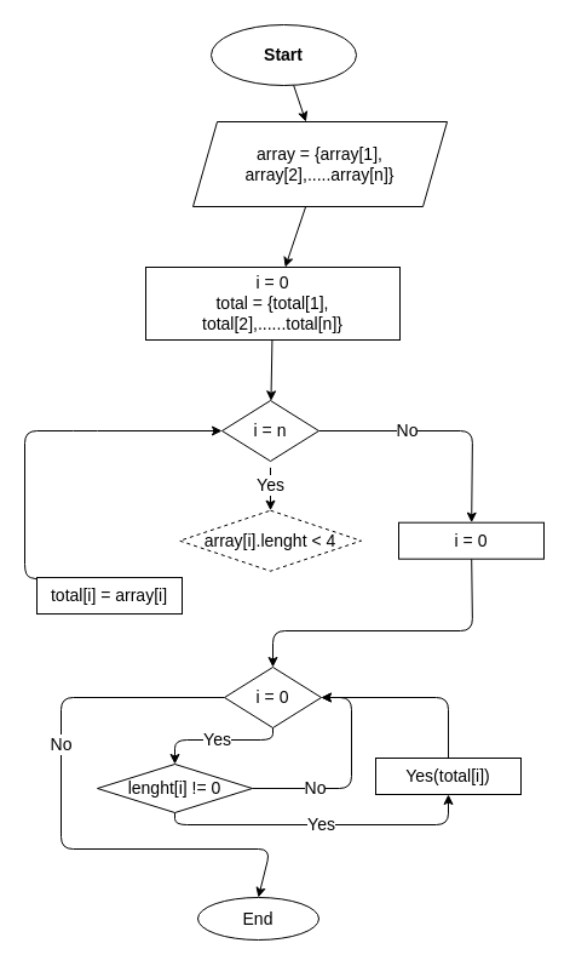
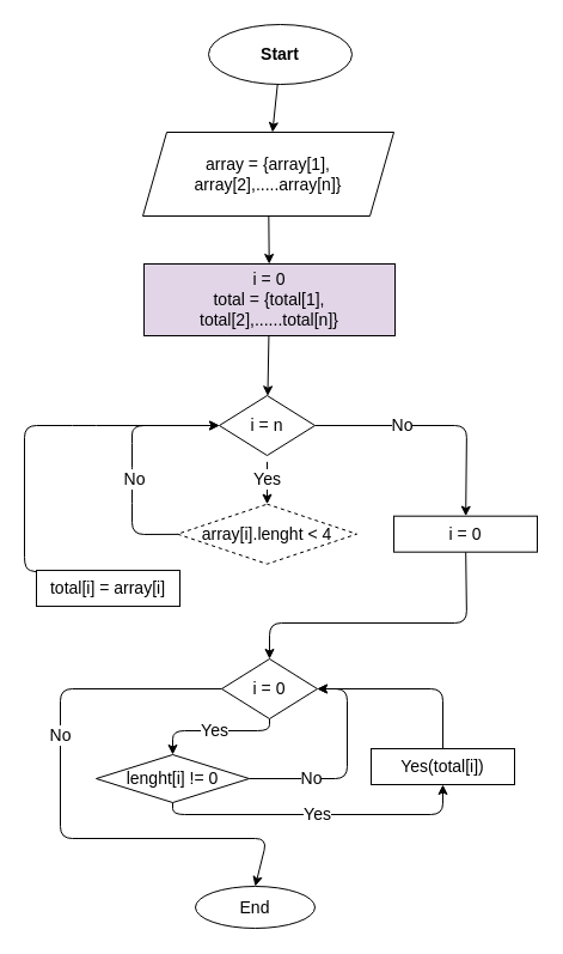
  <mxCell id="0" />
  <mxCell id="1" parent="0" />
  <mxCell id="2" value="" style="edgeStyle=none;html=1;fontSize=14;" edge="1" parent="1" source="3" target="5"><mxGeometry relative="1" as="geometry" /></mxCell>
  <mxCell id="3" value="&lt;h2 style=&quot;font-size: 14px;&quot;&gt;Start&lt;/h2&gt;" style="ellipse;whiteSpace=wrap;html=1;spacing=10;fontSize=14;" vertex="1" parent="1"><mxGeometry x="174" y="20" width="120" height="50" as="geometry" /></mxCell>
  <mxCell id="4" value="" style="edgeStyle=none;html=1;fontSize=14;" edge="1" parent="1" source="5" target="7"><mxGeometry relative="1" as="geometry" /></mxCell>
- <mxCell id="5" value="array = {array[1], array[2],.....array[n]}" style="shape=parallelogram;perimeter=parallelogramPerimeter;whiteSpace=wrap;html=1;fixedSize=1;spacing=10;fontSize=14;" vertex="1" parent="1"><mxGeometry x="159" y="100" width="210" height="70" as="geometry" /></mxCell>
+ <mxCell id="5" value="array = {array[1], array[2],.....array[n]}" style="shape=parallelogram;perimeter=parallelogramPerimeter;whiteSpace=wrap;html=1;fixedSize=1;spacing=10;fontSize=14;" vertex="1" parent="1"><mxGeometry x="119" y="110" width="210" height="70" as="geometry" /></mxCell>
  <mxCell id="6" value="" style="edgeStyle=none;html=1;fontSize=14;" edge="1" parent="1" source="7" target="11"><mxGeometry relative="1" as="geometry" /></mxCell>
- <mxCell id="7" value="i = 0&lt;br style=&quot;font-size: 14px;&quot;&gt;total = {total[1], total[2],......total[n]}" style="whiteSpace=wrap;html=1;spacing=10;fontSize=14;" vertex="1" parent="1"><mxGeometry x="120" y="220" width="210" height="60" as="geometry" /></mxCell>
+ <mxCell id="7" value="i = 0&lt;br style=&quot;font-size: 14px;&quot;&gt;total = {total[1], total[2],......total[n]}" style="whiteSpace=wrap;html=1;spacing=10;fontSize=14;fillColor=#e1d5e7;" vertex="1" parent="1"><mxGeometry x="120" y="220" width="210" height="60" as="geometry" /></mxCell>
  <mxCell id="8" value="Yes" style="edgeStyle=none;html=1;entryX=0.5;entryY=0;entryDx=0;entryDy=0;fontSize=14;" edge="1" parent="1" target="14"><mxGeometry x="-0.171" relative="1" as="geometry"><mxPoint x="223" y="385.34" as="sourcePoint" /><mxPoint as="offset" /></mxGeometry></mxCell>
  <mxCell id="9" value="" style="edgeStyle=none;html=1;fontSize=14;" edge="1" parent="1" source="11" target="18"><mxGeometry relative="1" as="geometry"><Array as="points"><mxPoint x="390" y="355" /></Array></mxGeometry></mxCell>
  <mxCell id="10" value="No" style="edgeLabel;html=1;align=center;verticalAlign=middle;resizable=0;points=[];fontSize=14;" vertex="1" connectable="0" parent="9"><mxGeometry x="-0.286" y="1" relative="1" as="geometry"><mxPoint as="offset" /></mxGeometry></mxCell>
  <mxCell id="11" value="i = n" style="rhombus;whiteSpace=wrap;html=1;spacing=10;fontSize=14;" vertex="1" parent="1"><mxGeometry x="183" y="330" width="80" height="50" as="geometry" /></mxCell>
+ <mxCell id="12" style="edgeStyle=none;html=1;fontSize=14;entryX=0;entryY=0.5;entryDx=0;entryDy=0;" edge="1" parent="1" source="14" target="11"><mxGeometry relative="1" as="geometry"><mxPoint x="110" y="355" as="targetPoint" /><Array as="points"><mxPoint x="110" y="446" /><mxPoint x="110" y="410" /><mxPoint x="110" y="380" /><mxPoint x="110" y="355" /></Array></mxGeometry></mxCell>
+ <mxCell id="13" value="No" style="edgeLabel;html=1;align=center;verticalAlign=middle;resizable=0;points=[];fontSize=14;" vertex="1" connectable="0" parent="12"><mxGeometry x="-0.195" y="-1" relative="1" as="geometry"><mxPoint y="-3" as="offset" /></mxGeometry></mxCell>
  <mxCell id="14" value="array[i].lenght &amp;lt; 4" style="rhombus;whiteSpace=wrap;html=1;spacing=10;fontSize=14;dashed=1;" vertex="1" parent="1"><mxGeometry x="148" y="420.69" width="150" height="50" as="geometry" /></mxCell>
  <mxCell id="15" style="edgeStyle=none;html=1;entryX=0;entryY=0.5;entryDx=0;entryDy=0;fontSize=14;" edge="1" parent="1" source="16" target="11"><mxGeometry relative="1" as="geometry"><Array as="points"><mxPoint x="20" y="475" /><mxPoint x="20" y="355" /><mxPoint x="70" y="355" /></Array></mxGeometry></mxCell>
  <mxCell id="16" value="total[i] = array[i]" style="whiteSpace=wrap;html=1;spacing=10;fontSize=14;" vertex="1" parent="1"><mxGeometry x="30" y="476.03" width="120" height="30" as="geometry" /></mxCell>
  <mxCell id="17" style="edgeStyle=none;html=1;entryX=0.5;entryY=0;entryDx=0;entryDy=0;fontSize=14;" edge="1" parent="1" source="18" target="22"><mxGeometry relative="1" as="geometry"><Array as="points"><mxPoint x="390" y="520" /><mxPoint x="225" y="520" /></Array></mxGeometry></mxCell>
  <mxCell id="18" value="i = 0" style="whiteSpace=wrap;html=1;spacing=10;fontSize=14;" vertex="1" parent="1"><mxGeometry x="329" y="430.69" width="120" height="30" as="geometry" /></mxCell>
  <mxCell id="19" value="Yes" style="edgeStyle=none;html=1;entryX=0.5;entryY=0;entryDx=0;entryDy=0;fontSize=14;" edge="1" parent="1" source="22" target="25"><mxGeometry relative="1" as="geometry"><Array as="points"><mxPoint x="225" y="610" /><mxPoint x="144" y="610" /></Array></mxGeometry></mxCell>
  <mxCell id="20" style="edgeStyle=none;html=1;entryX=0.5;entryY=0;entryDx=0;entryDy=0;fontSize=14;" edge="1" parent="1" source="22" target="28"><mxGeometry relative="1" as="geometry"><Array as="points"><mxPoint x="50" y="575" /><mxPoint x="50" y="700" /><mxPoint x="223" y="700" /></Array></mxGeometry></mxCell>
  <mxCell id="21" value="No" style="edgeLabel;html=1;align=center;verticalAlign=middle;resizable=0;points=[];fontSize=14;" vertex="1" connectable="0" parent="20"><mxGeometry x="-0.269" y="-1" relative="1" as="geometry"><mxPoint as="offset" /></mxGeometry></mxCell>
  <mxCell id="22" value="i = 0" style="rhombus;whiteSpace=wrap;html=1;spacing=10;fontSize=14;" vertex="1" parent="1"><mxGeometry x="185" y="550" width="80" height="50" as="geometry" /></mxCell>
  <mxCell id="23" value="Yes" style="edgeStyle=none;html=1;fontSize=14;" edge="1" parent="1" source="25" target="27"><mxGeometry relative="1" as="geometry"><Array as="points"><mxPoint x="144" y="680" /><mxPoint x="370" y="680" /></Array></mxGeometry></mxCell>
  <mxCell id="24" value="No" style="edgeStyle=none;html=1;entryX=1;entryY=0.5;entryDx=0;entryDy=0;fontSize=14;" edge="1" parent="1" source="25" target="22"><mxGeometry x="-0.429" relative="1" as="geometry"><Array as="points"><mxPoint x="290" y="650" /><mxPoint x="290" y="575" /></Array><mxPoint as="offset" /></mxGeometry></mxCell>
  <mxCell id="25" value="lenght[i] != 0" style="rhombus;whiteSpace=wrap;html=1;spacing=10;fontSize=14;" vertex="1" parent="1"><mxGeometry x="80" y="630" width="128" height="40" as="geometry" /></mxCell>
  <mxCell id="26" style="edgeStyle=none;html=1;entryX=1;entryY=0.5;entryDx=0;entryDy=0;fontSize=14;" edge="1" parent="1" source="27" target="22"><mxGeometry relative="1" as="geometry"><Array as="points"><mxPoint x="370" y="575" /></Array></mxGeometry></mxCell>
  <mxCell id="27" value="Yes(total[i])" style="whiteSpace=wrap;html=1;spacing=10;fontSize=14;" vertex="1" parent="1"><mxGeometry x="310" y="625" width="120" height="30" as="geometry" /></mxCell>
  <mxCell id="28" value="End" style="ellipse;whiteSpace=wrap;html=1;fontSize=14;" vertex="1" parent="1"><mxGeometry x="163" y="740" width="100" height="35" as="geometry" /></mxCell>
